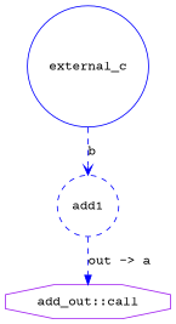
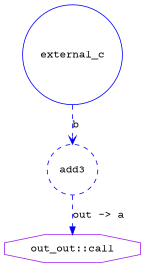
  digraph {
    fontname="Courier Prime"
    node [color=blue fontname="Courier Prime" shape=circle]
    edge [color=blue fontname="Courier Prime" style=dashed]
    n1 [label=external_c]
-   add1 [style=dashed]
-   n3 [color=purple label="add_out::call" shape=octagon]
+   add1 [style=dashed label=add3]
+   n3 [color=purple label="out_out::call" shape=octagon]
    subgraph sub_1 {
      rank=same
      n1
    }
    n1 -> add1 [arrowhead=vee label=b]
    add1 -> n3 [arrowhead=normal label="out -> a"]
  }
